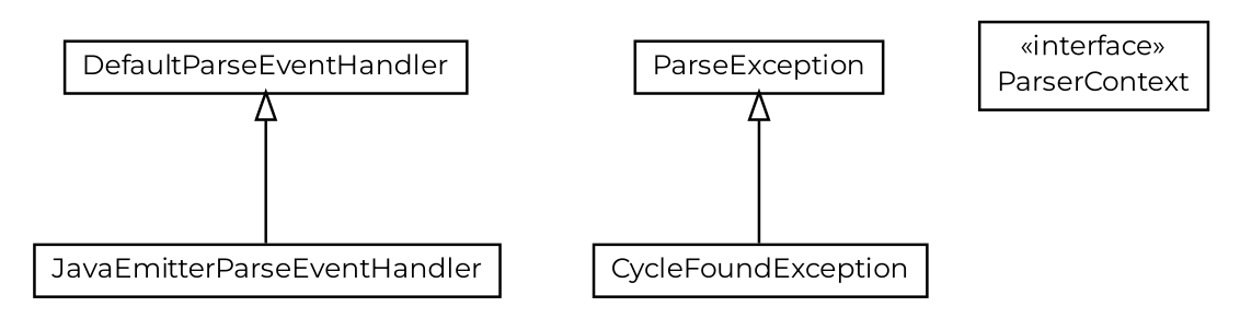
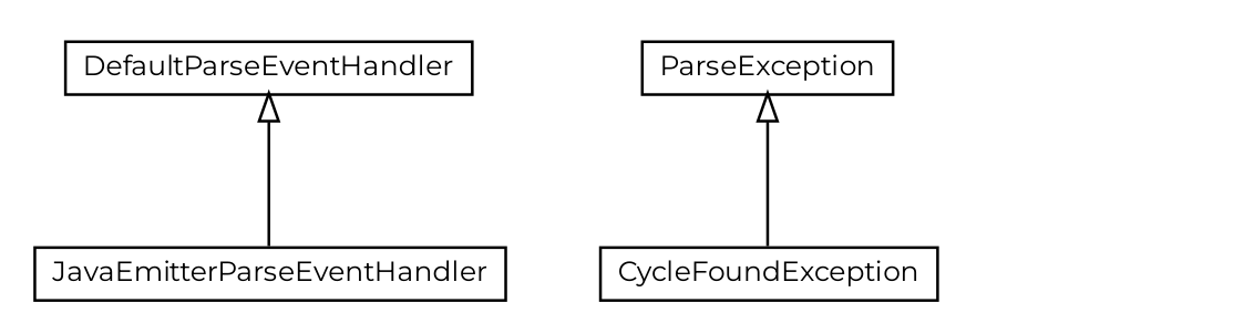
  digraph {
    fontname=Montserrat
    nodesep=0.25
    ranksep=0.5
    node [fontcolor=black fontname=Montserrat fontsize=10.0 shape=plaintext]
    edge [arrowtail=empty dir=back fontname=Montserrat fontsize=10 headport=p labelfontname=Helvetica labelfontsize=10 tailport=p]
    n1 [label=<<table title="net.trajano.jetng.DefaultParseEventHandler" border="0" cellborder="1" cellspacing="0" cellpadding="2" port="p" href="./DefaultParseEventHandler.html"> 		<tr><td><table border="0" cellspacing="0" cellpadding="1"> <tr><td align="center" balign="center"> DefaultParseEventHandler </td></tr> 		</table></td></tr> 		</table>>]
    n2 [label=<<table title="net.trajano.jetng.JavaEmitterParseEventHandler" border="0" cellborder="1" cellspacing="0" cellpadding="2" port="p" href="./JavaEmitterParseEventHandler.html"> 		<tr><td><table border="0" cellspacing="0" cellpadding="1"> <tr><td align="center" balign="center"> JavaEmitterParseEventHandler </td></tr> 		</table></td></tr> 		</table>>]
    n3 [label=<<table title="net.trajano.jetng.ParseException" border="0" cellborder="1" cellspacing="0" cellpadding="2" port="p" href="./ParseException.html"> 		<tr><td><table border="0" cellspacing="0" cellpadding="1"> <tr><td align="center" balign="center"> ParseException </td></tr> 		</table></td></tr> 		</table>>]
    n4 [label=<<table title="net.trajano.jetng.CycleFoundException" border="0" cellborder="1" cellspacing="0" cellpadding="2" port="p" href="./CycleFoundException.html"> 		<tr><td><table border="0" cellspacing="0" cellpadding="1"> <tr><td align="center" balign="center"> CycleFoundException </td></tr> 		</table></td></tr> 		</table>>]
-   n5 [label=<<table title="net.trajano.jetng.ParserContext" border="0" cellborder="1" cellspacing="0" cellpadding="2" port="p" href="./ParserContext.html"> 		<tr><td><table border="0" cellspacing="0" cellpadding="1"> <tr><td align="center" balign="center"> &#171;interface&#187; </td></tr> <tr><td align="center" balign="center"> ParserContext </td></tr> 		</table></td></tr> 		</table>>]
    n1 -> n2
    n3 -> n4
  }
